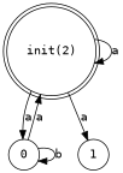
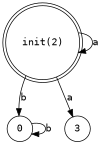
  digraph {
    fontname="DejaVu Sans Mono"
    node [fontname="DejaVu Sans Mono" shape=circle]
    edge [fontname="DejaVu Sans Mono"]
    n1 [label="init(2)" shape=doublecircle]
    0
-   1
+   1 [label=3]
    n1 -> n1 [label=a]
-   n1 -> 0 [label=a]
+   n1 -> 0 [label=b]
    n1 -> 1 [label=a]
-   0 -> n1 [label=a]
    0 -> 0 [label=b]
  }
